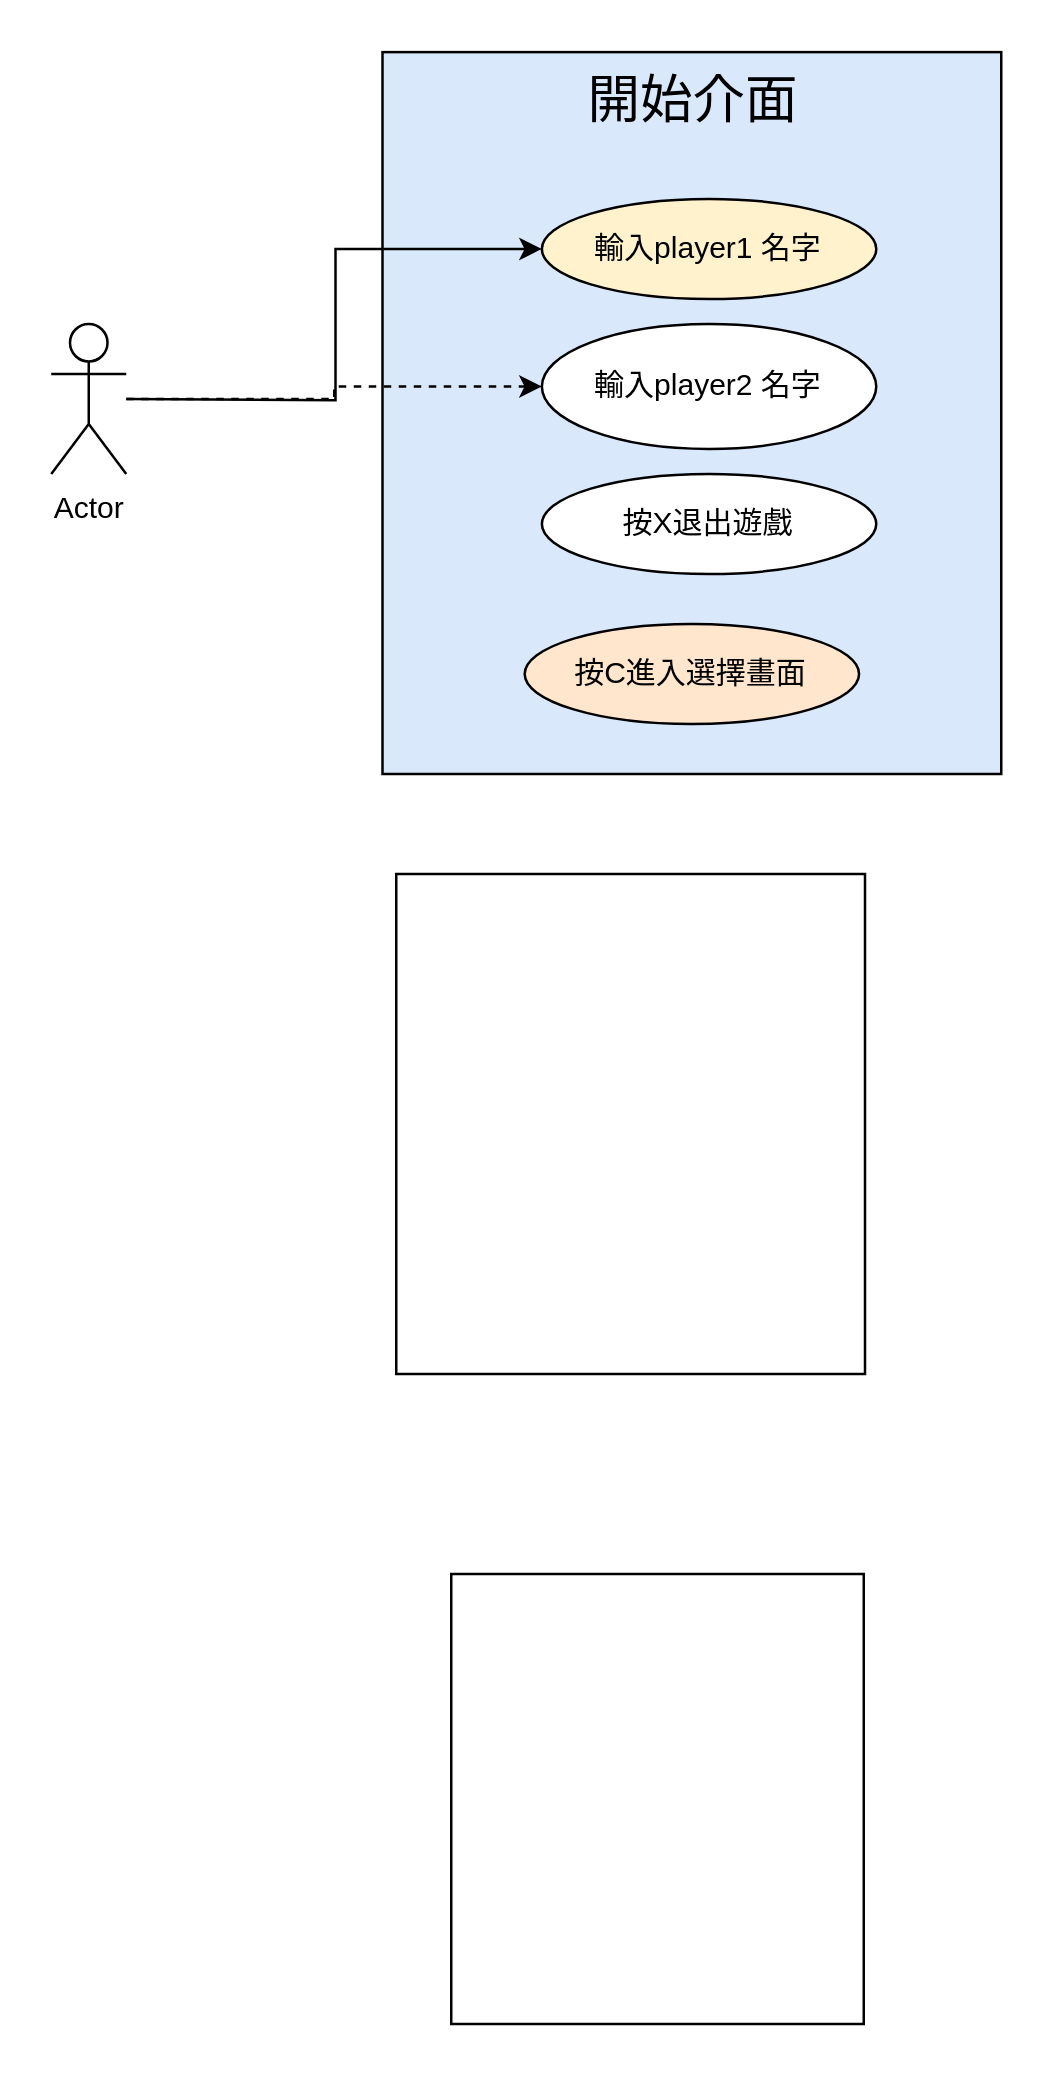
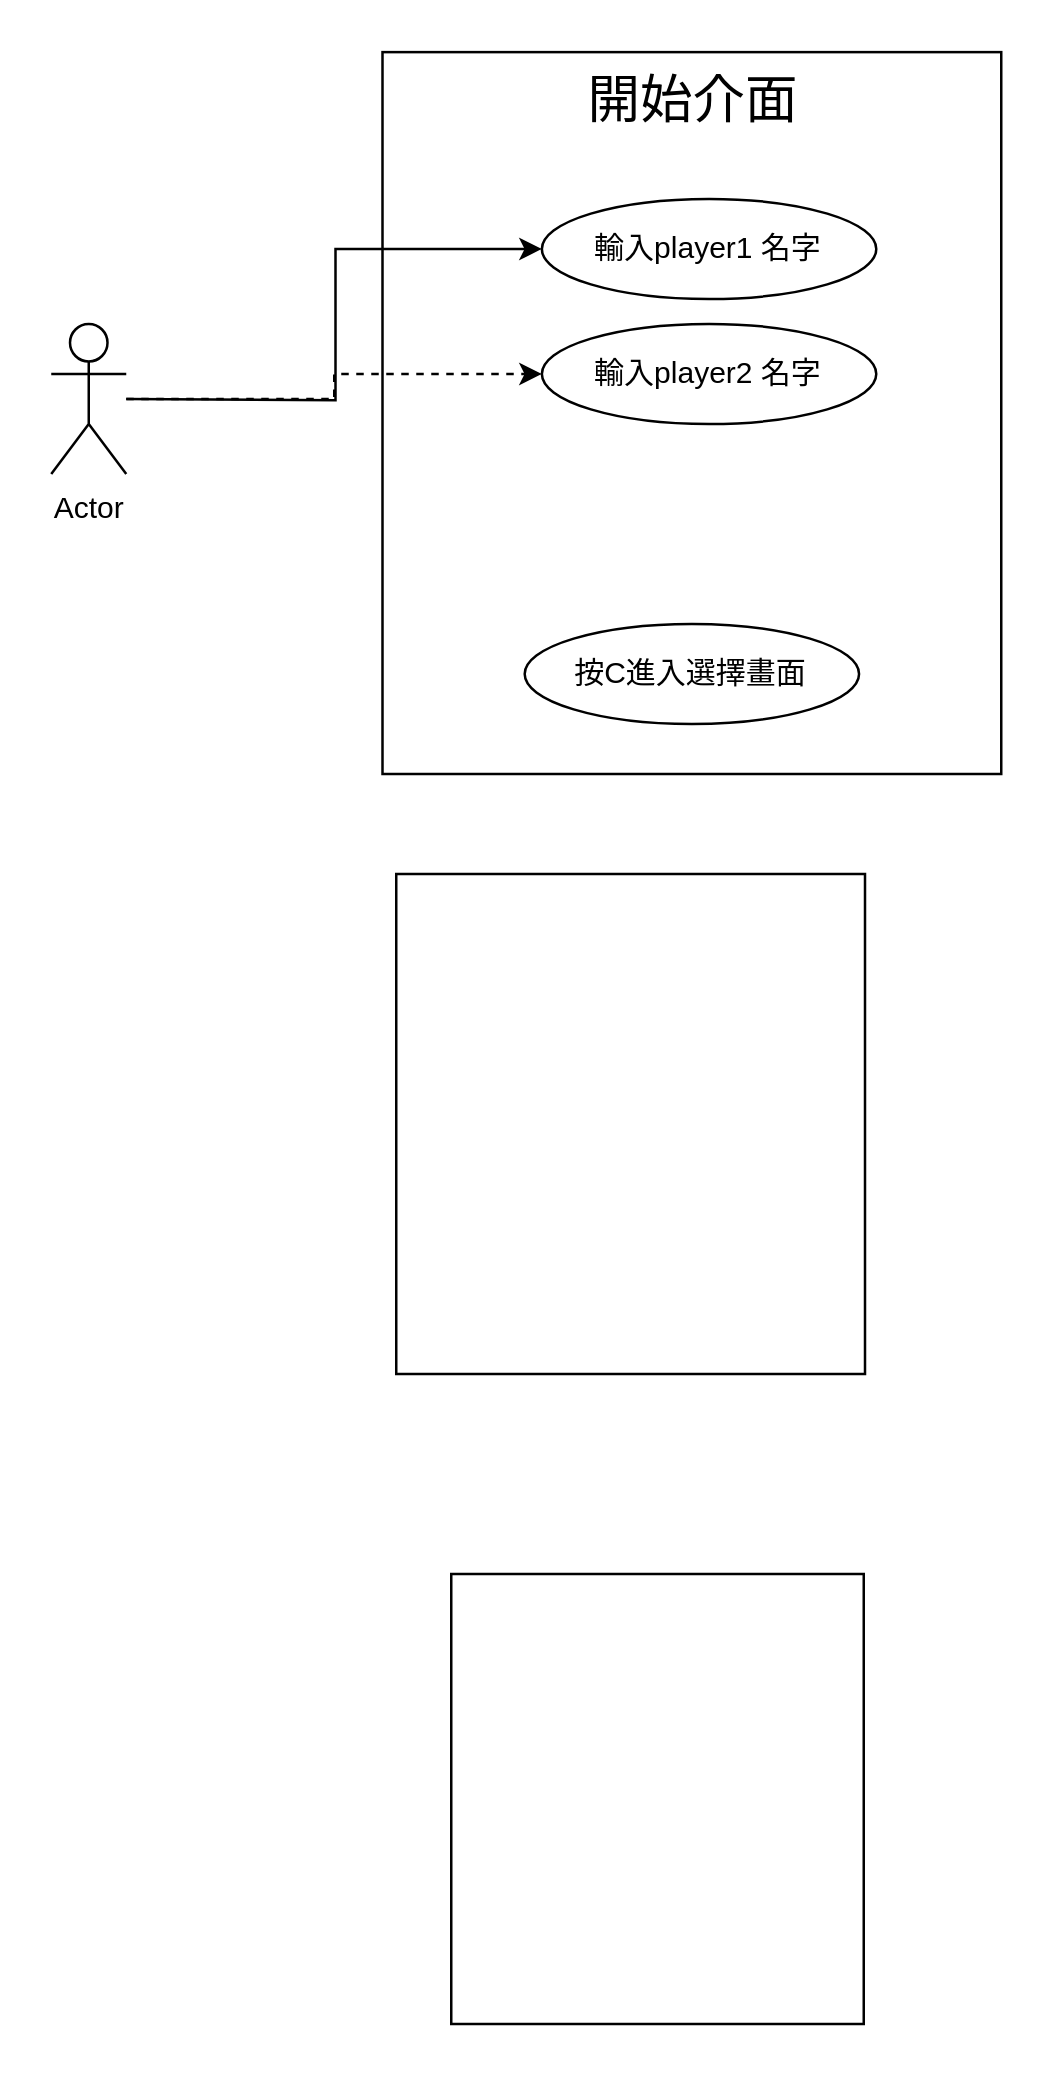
  <mxCell id="0" />
  <mxCell id="1" parent="0" />
- <mxCell id="2" value="&lt;font style=&quot;font-size: 21px;&quot;&gt;開始介面&lt;/font&gt;&lt;div style=&quot;font-size: 21px;&quot;&gt;&lt;br&gt;&lt;/div&gt;" style="rounded=0;whiteSpace=wrap;html=1;verticalAlign=top;fillColor=#dae8fc;" vertex="1" parent="1"><mxGeometry x="152.5" y="20.25" width="247.5" height="288.75" as="geometry" /></mxCell>
+ <mxCell id="2" value="&lt;font style=&quot;font-size: 21px;&quot;&gt;開始介面&lt;/font&gt;&lt;div style=&quot;font-size: 21px;&quot;&gt;&lt;br&gt;&lt;/div&gt;" style="rounded=0;whiteSpace=wrap;html=1;verticalAlign=top;" vertex="1" parent="1"><mxGeometry x="152.5" y="20.25" width="247.5" height="288.75" as="geometry" /></mxCell>
  <mxCell id="3" style="edgeStyle=orthogonalEdgeStyle;rounded=0;orthogonalLoop=1;jettySize=auto;html=1;entryX=0;entryY=0.5;entryDx=0;entryDy=0;" edge="1" parent="1" target="9"><mxGeometry relative="1" as="geometry"><mxPoint x="50" y="159" as="sourcePoint" /></mxGeometry></mxCell>
  <mxCell id="4" style="edgeStyle=orthogonalEdgeStyle;rounded=0;orthogonalLoop=1;jettySize=auto;html=1;entryX=0;entryY=0.5;entryDx=0;entryDy=0;dashed=1;" edge="1" parent="1" source="5" target="8"><mxGeometry relative="1" as="geometry" /></mxCell>
  <mxCell id="5" value="Actor" style="shape=umlActor;verticalLabelPosition=bottom;verticalAlign=top;html=1;outlineConnect=0;" vertex="1" parent="1"><mxGeometry x="20" y="129" width="30" height="60" as="geometry" /></mxCell>
  <mxCell id="6" value="" style="rounded=0;whiteSpace=wrap;html=1;" vertex="1" parent="1"><mxGeometry x="158" y="349" width="187.5" height="200" as="geometry" /></mxCell>
  <mxCell id="7" value="" style="rounded=0;whiteSpace=wrap;html=1;" vertex="1" parent="1"><mxGeometry x="180" y="629" width="165" height="180" as="geometry" /></mxCell>
- <mxCell id="8" value="輸入player2&lt;span style=&quot;background-color: initial;&quot;&gt;&amp;nbsp;名字&lt;/span&gt;" style="ellipse;whiteSpace=wrap;html=1;" vertex="1" parent="1"><mxGeometry x="216.25" y="129" width="133.75" height="50" as="geometry" /></mxCell>
- <mxCell id="9" value="輸入player1 名字" style="ellipse;whiteSpace=wrap;html=1;fillColor=#fff2cc;" vertex="1" parent="1"><mxGeometry x="216.25" y="79" width="133.75" height="40" as="geometry" /></mxCell>
- <mxCell id="10" value="按C進入選擇畫面" style="ellipse;whiteSpace=wrap;html=1;fillColor=#ffe6cc;" vertex="1" parent="1"><mxGeometry x="209.38" y="249" width="133.75" height="40" as="geometry" /></mxCell>
- <mxCell id="11" value="按X退出遊戲" style="ellipse;whiteSpace=wrap;html=1;" vertex="1" parent="1"><mxGeometry x="216.25" y="189" width="133.75" height="40" as="geometry" /></mxCell>
+ <mxCell id="8" value="輸入player2&lt;span style=&quot;background-color: initial;&quot;&gt;&amp;nbsp;名字&lt;/span&gt;" style="ellipse;whiteSpace=wrap;html=1;" vertex="1" parent="1"><mxGeometry x="216.25" y="129" width="133.75" height="40" as="geometry" /></mxCell>
+ <mxCell id="9" value="輸入player1 名字" style="ellipse;whiteSpace=wrap;html=1;" vertex="1" parent="1"><mxGeometry x="216.25" y="79" width="133.75" height="40" as="geometry" /></mxCell>
+ <mxCell id="10" value="按C進入選擇畫面" style="ellipse;whiteSpace=wrap;html=1;" vertex="1" parent="1"><mxGeometry x="209.38" y="249" width="133.75" height="40" as="geometry" /></mxCell>
